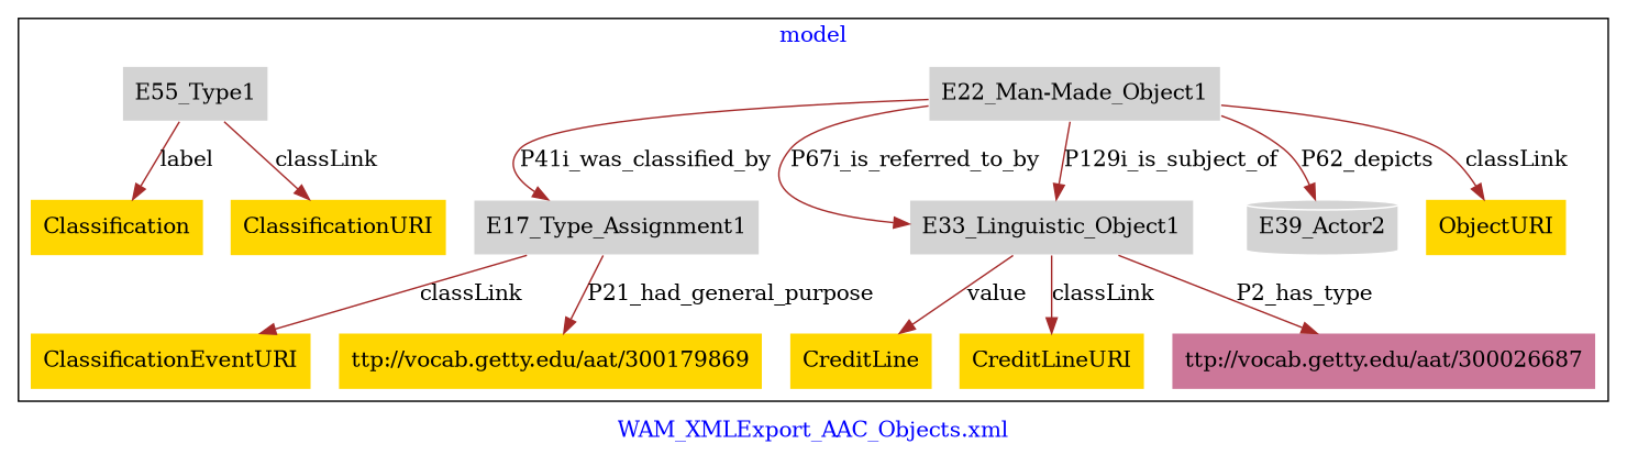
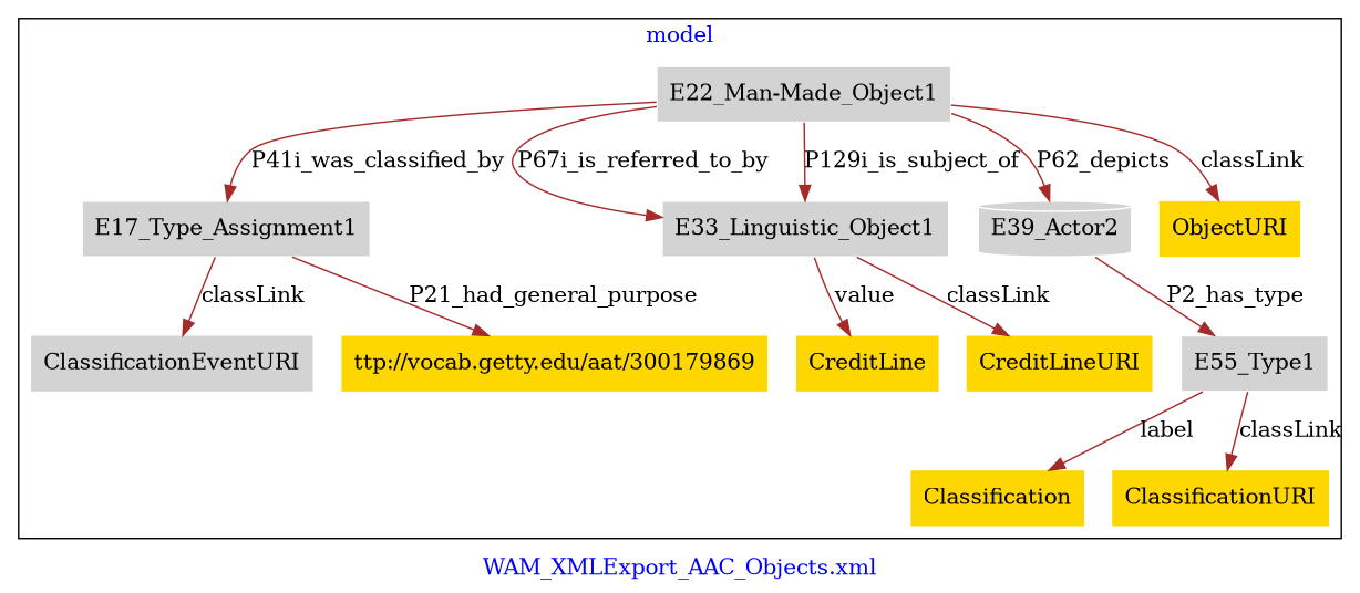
  digraph {
    fontcolor=blue
    label="WAM_XMLExport_AAC_Objects.xml"
    remincross=true
    node [fillcolor=gold shape=plaintext style=filled]
    edge [color=brown fontcolor=black]
    n1 [color=white fillcolor=lightgray label="E22_Man-Made_Object1" shape=box]
    n2 [color=white fillcolor=lightgray label=E17_Type_Assignment1 shape=box]
    n3 [color=white fillcolor=lightgray label=E33_Linguistic_Object1 shape=box]
    n4 [color=white fillcolor=lightgray label=E39_Actor2 shape=cylinder]
    n5 [color=white fillcolor=lightgray label=E55_Type1 shape=box]
    n6 [label=CreditLine]
    n7 [label=Classification]
    n8 [label=CreditLineURI]
-   n9 [label=ClassificationEventURI]
+   n9 [fillcolor=lightgray label=ClassificationEventURI]
    n10 [label=ObjectURI]
    n11 [label=ClassificationURI]
-   n12 [fillcolor="#CC7799" label="ttp://vocab.getty.edu/aat/300026687"]
    n13 [label="ttp://vocab.getty.edu/aat/300179869"]
    subgraph cluster_1 {
      label=model
      n1
      n2
      n3
      n4
      n5
      n6
      n7
      n8
      n9
      n10
      n11
-     n12
      n13
    }
    n1 -> n2 [label=P41i_was_classified_by]
    n1 -> n3 [label=P67i_is_referred_to_by]
    n1 -> n3 [label=P129i_is_subject_of]
    n1 -> n4 [label=P62_depicts]
    n1 -> n10 [label=classLink]
    n2 -> n9 [label=classLink]
    n2 -> n13 [label=P21_had_general_purpose]
    n3 -> n6 [label=value]
    n3 -> n8 [label=classLink]
-   n3 -> n12 [label=P2_has_type]
+   n4 -> n5 [label=P2_has_type]
    n5 -> n7 [label=label]
    n5 -> n11 [label=classLink]
  }
